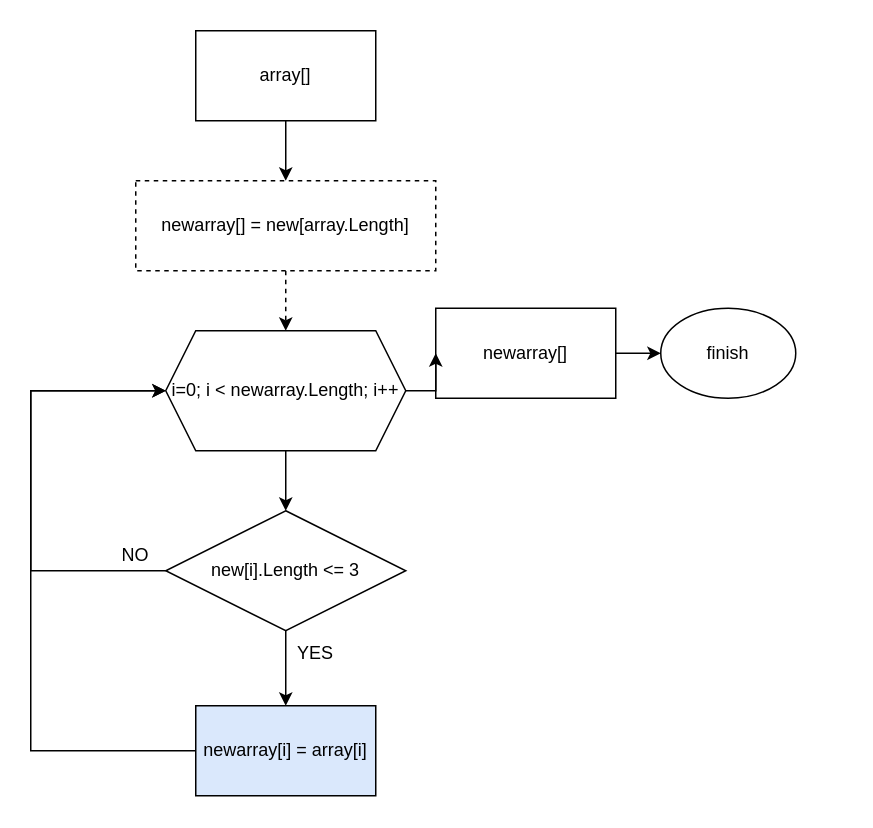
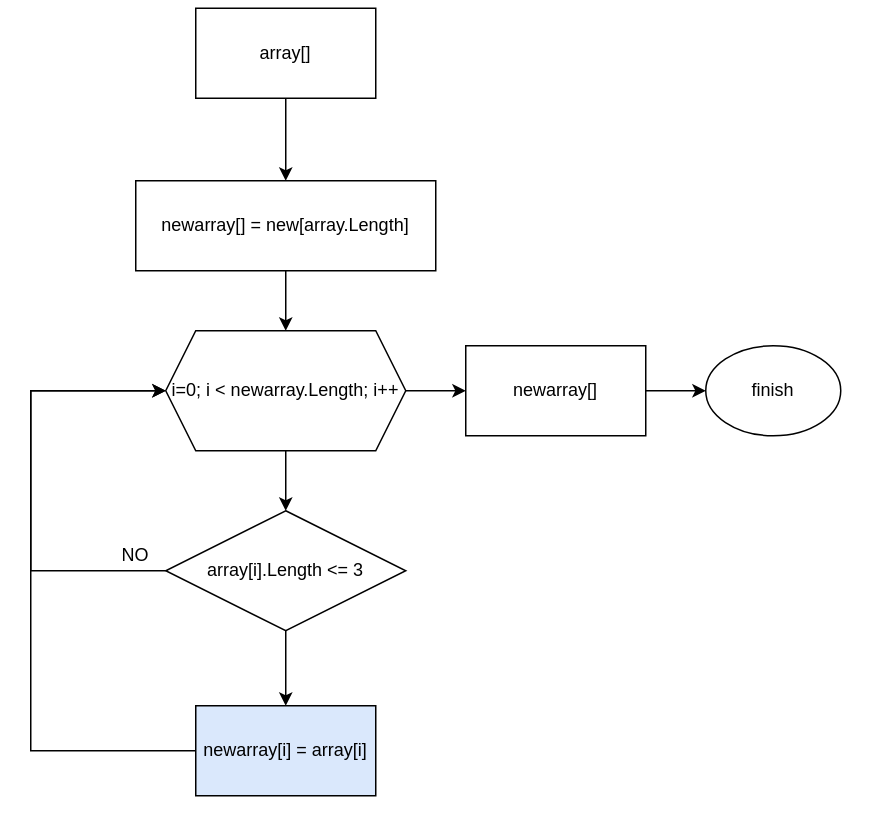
  <mxCell id="0" />
  <mxCell id="1" parent="0" />
  <mxCell id="2" value="" style="edgeStyle=orthogonalEdgeStyle;rounded=0;orthogonalLoop=1;jettySize=auto;html=1;" parent="1" source="3" target="10" edge="1"><mxGeometry relative="1" as="geometry" /></mxCell>
- <mxCell id="3" value="array[]" style="whiteSpace=wrap;html=1;" parent="1" vertex="1"><mxGeometry x="130" y="20" width="120" height="60" as="geometry" /></mxCell>
+ <mxCell id="3" value="array[]" style="whiteSpace=wrap;html=1;" parent="1" vertex="1"><mxGeometry x="130" y="5" width="120" height="60" as="geometry" /></mxCell>
  <mxCell id="4" value="" style="edgeStyle=orthogonalEdgeStyle;rounded=0;orthogonalLoop=1;jettySize=auto;html=1;" parent="1" source="6" target="8" edge="1"><mxGeometry relative="1" as="geometry" /></mxCell>
  <mxCell id="5" style="edgeStyle=orthogonalEdgeStyle;rounded=0;orthogonalLoop=1;jettySize=auto;html=1;entryX=0;entryY=0.5;entryDx=0;entryDy=0;" parent="1" source="6" target="18" edge="1"><mxGeometry relative="1" as="geometry"><Array as="points"><mxPoint x="20" y="380" /><mxPoint x="20" y="260" /></Array><mxPoint x="80" y="260" as="targetPoint" /></mxGeometry></mxCell>
- <mxCell id="6" value="new[i].Length &amp;lt;= 3" style="rhombus;whiteSpace=wrap;html=1;" parent="1" vertex="1"><mxGeometry x="110" y="340" width="160" height="80" as="geometry" /></mxCell>
+ <mxCell id="6" value="array[i].Length &amp;lt;= 3" style="rhombus;whiteSpace=wrap;html=1;" parent="1" vertex="1"><mxGeometry x="110" y="340" width="160" height="80" as="geometry" /></mxCell>
  <mxCell id="7" style="edgeStyle=orthogonalEdgeStyle;rounded=0;orthogonalLoop=1;jettySize=auto;html=1;entryX=0;entryY=0.5;entryDx=0;entryDy=0;" parent="1" source="8" target="18" edge="1"><mxGeometry relative="1" as="geometry"><Array as="points"><mxPoint x="20" y="500" /><mxPoint x="20" y="260" /></Array><mxPoint x="80" y="260" as="targetPoint" /></mxGeometry></mxCell>
  <mxCell id="8" value="newarray[i] = array[i]" style="whiteSpace=wrap;html=1;fillColor=#dae8fc;" parent="1" vertex="1"><mxGeometry x="130" y="470" width="120" height="60" as="geometry" /></mxCell>
- <mxCell id="9" value="" style="edgeStyle=orthogonalEdgeStyle;rounded=0;orthogonalLoop=1;jettySize=auto;html=1;dashed=1;" edge="1" parent="1" source="10" target="18"><mxGeometry relative="1" as="geometry" /></mxCell>
- <mxCell id="10" value="newarray[] = new[array.Length]" style="rounded=0;whiteSpace=wrap;html=1;dashed=1;" parent="1" vertex="1"><mxGeometry x="90" y="120" width="200" height="60" as="geometry" /></mxCell>
- <mxCell id="11" value="YES" style="text;html=1;strokeColor=none;fillColor=none;align=center;verticalAlign=middle;whiteSpace=wrap;rounded=0;" parent="1" vertex="1"><mxGeometry x="180" y="420" width="60" height="30" as="geometry" /></mxCell>
+ <mxCell id="9" value="" style="edgeStyle=orthogonalEdgeStyle;rounded=0;orthogonalLoop=1;jettySize=auto;html=1;" edge="1" parent="1" source="10" target="18"><mxGeometry relative="1" as="geometry" /></mxCell>
+ <mxCell id="10" value="newarray[] = new[array.Length]" style="rounded=0;whiteSpace=wrap;html=1;" parent="1" vertex="1"><mxGeometry x="90" y="120" width="200" height="60" as="geometry" /></mxCell>
  <mxCell id="12" value="NO" style="text;html=1;strokeColor=none;fillColor=none;align=center;verticalAlign=middle;whiteSpace=wrap;rounded=0;" parent="1" vertex="1"><mxGeometry x="60" y="355" width="60" height="30" as="geometry" /></mxCell>
  <mxCell id="13" value="" style="edgeStyle=orthogonalEdgeStyle;rounded=0;orthogonalLoop=1;jettySize=auto;html=1;" parent="1" source="14" target="15" edge="1"><mxGeometry relative="1" as="geometry" /></mxCell>
- <mxCell id="14" value="newarray[]" style="rounded=0;whiteSpace=wrap;html=1;" parent="1" vertex="1"><mxGeometry x="290" y="205" width="120" height="60" as="geometry" /></mxCell>
- <mxCell id="15" value="finish" style="ellipse;whiteSpace=wrap;html=1;" parent="1" vertex="1"><mxGeometry x="440" y="205" width="90" height="60" as="geometry" /></mxCell>
+ <mxCell id="14" value="newarray[]" style="rounded=0;whiteSpace=wrap;html=1;" parent="1" vertex="1"><mxGeometry x="310" y="230" width="120" height="60" as="geometry" /></mxCell>
+ <mxCell id="15" value="finish" style="ellipse;whiteSpace=wrap;html=1;" parent="1" vertex="1"><mxGeometry x="470" y="230" width="90" height="60" as="geometry" /></mxCell>
  <mxCell id="16" value="" style="edgeStyle=orthogonalEdgeStyle;rounded=0;orthogonalLoop=1;jettySize=auto;html=1;" edge="1" parent="1" source="18" target="6"><mxGeometry relative="1" as="geometry" /></mxCell>
  <mxCell id="17" value="" style="edgeStyle=orthogonalEdgeStyle;rounded=0;orthogonalLoop=1;jettySize=auto;html=1;" edge="1" parent="1" source="18" target="14"><mxGeometry relative="1" as="geometry" /></mxCell>
  <mxCell id="18" value="i=0; i &amp;lt; newarray.Length; i++" style="shape=hexagon;perimeter=hexagonPerimeter2;whiteSpace=wrap;html=1;fixedSize=1;" vertex="1" parent="1"><mxGeometry x="110" y="220" width="160" height="80" as="geometry" /></mxCell>
